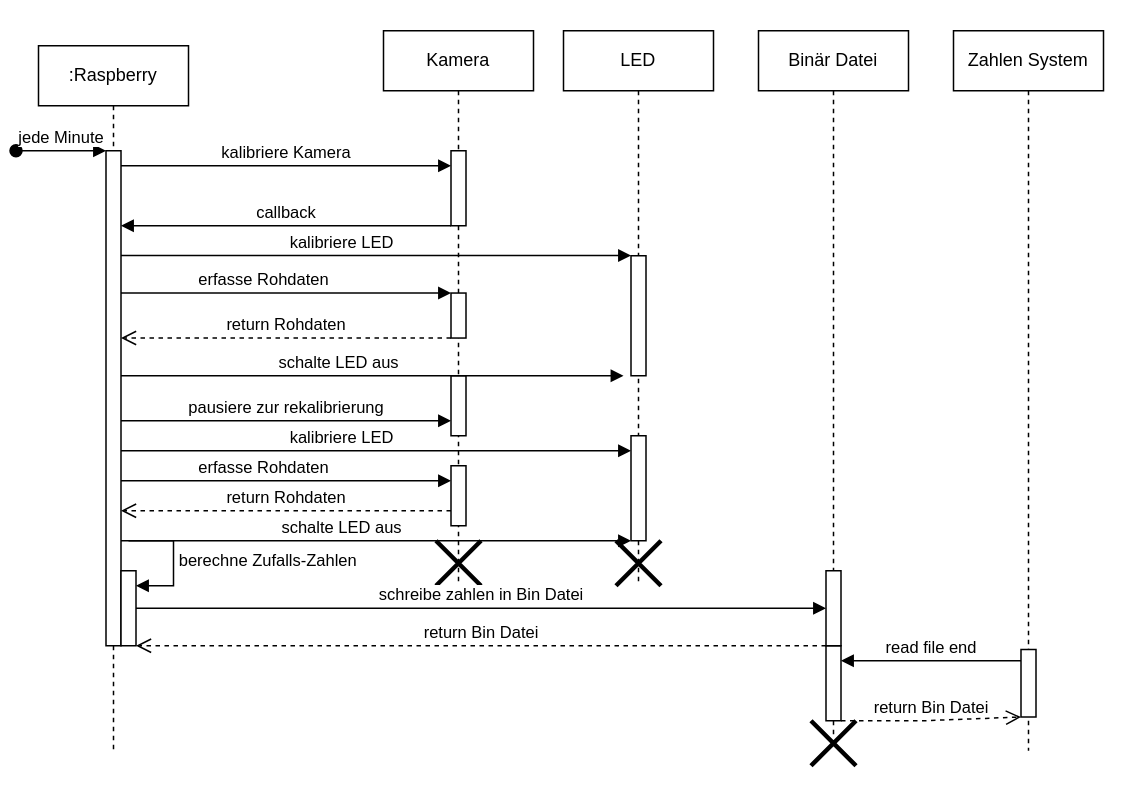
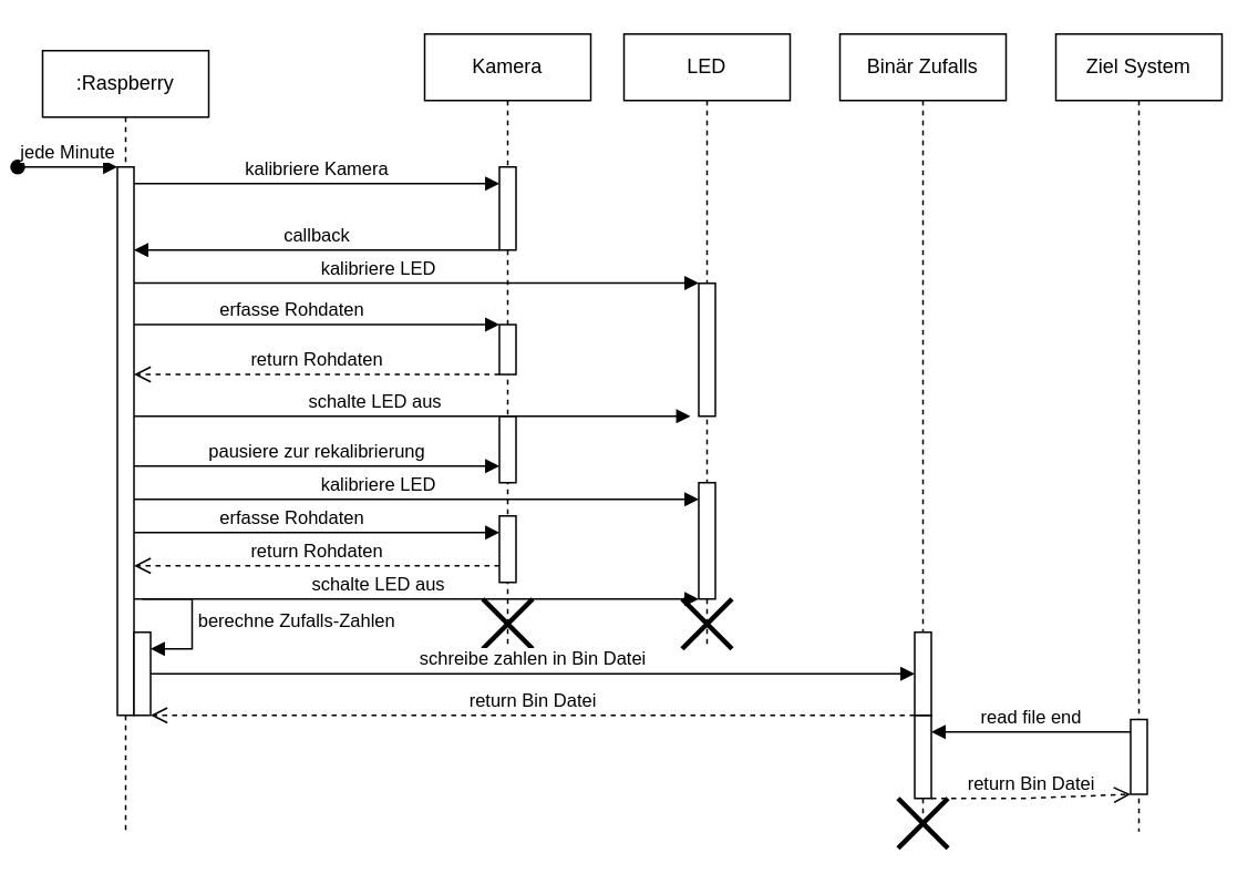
  <mxCell id="0" />
  <mxCell id="1" parent="0" />
  <mxCell id="2" value=":Raspberry" style="shape=umlLifeline;perimeter=lifelinePerimeter;whiteSpace=wrap;html=1;container=0;dropTarget=0;collapsible=0;recursiveResize=0;outlineConnect=0;portConstraint=eastwest;newEdgeStyle={&quot;edgeStyle&quot;:&quot;elbowEdgeStyle&quot;,&quot;elbow&quot;:&quot;vertical&quot;,&quot;curved&quot;:0,&quot;rounded&quot;:0};" parent="1" vertex="1"><mxGeometry x="20" y="30" width="100" height="470" as="geometry" /></mxCell>
  <mxCell id="3" value="" style="html=1;points=[];perimeter=orthogonalPerimeter;outlineConnect=0;targetShapes=umlLifeline;portConstraint=eastwest;newEdgeStyle={&quot;edgeStyle&quot;:&quot;elbowEdgeStyle&quot;,&quot;elbow&quot;:&quot;vertical&quot;,&quot;curved&quot;:0,&quot;rounded&quot;:0};" parent="2" vertex="1"><mxGeometry x="45" y="70" width="10" height="330" as="geometry" /></mxCell>
  <mxCell id="4" value="jede Minute" style="html=1;verticalAlign=bottom;startArrow=oval;endArrow=block;startSize=8;edgeStyle=elbowEdgeStyle;elbow=vertical;curved=0;rounded=0;" parent="2" target="3" edge="1"><mxGeometry relative="1" as="geometry"><mxPoint x="-15" y="70" as="sourcePoint" /></mxGeometry></mxCell>
  <mxCell id="5" value="" style="html=1;points=[[0,0,0,0,5],[0,1,0,0,-5],[1,0,0,0,5],[1,1,0,0,-5]];perimeter=orthogonalPerimeter;outlineConnect=0;targetShapes=umlLifeline;portConstraint=eastwest;newEdgeStyle={&quot;curved&quot;:0,&quot;rounded&quot;:0};" vertex="1" parent="2"><mxGeometry x="55" y="350" width="10" height="50" as="geometry" /></mxCell>
  <mxCell id="6" value="berechne Zufalls-Zahlen" style="html=1;align=left;spacingLeft=2;endArrow=block;rounded=0;edgeStyle=orthogonalEdgeStyle;curved=0;rounded=0;" edge="1" target="5" parent="2"><mxGeometry relative="1" as="geometry"><mxPoint x="60" y="330" as="sourcePoint" /><Array as="points"><mxPoint x="90" y="360" /></Array></mxGeometry></mxCell>
  <mxCell id="7" value="Kamera" style="shape=umlLifeline;perimeter=lifelinePerimeter;whiteSpace=wrap;html=1;container=0;dropTarget=0;collapsible=0;recursiveResize=0;outlineConnect=0;portConstraint=eastwest;newEdgeStyle={&quot;edgeStyle&quot;:&quot;elbowEdgeStyle&quot;,&quot;elbow&quot;:&quot;vertical&quot;,&quot;curved&quot;:0,&quot;rounded&quot;:0};" parent="1" vertex="1"><mxGeometry x="250" y="20" width="100" height="370" as="geometry" /></mxCell>
  <mxCell id="8" value="" style="html=1;points=[];perimeter=orthogonalPerimeter;outlineConnect=0;targetShapes=umlLifeline;portConstraint=eastwest;newEdgeStyle={&quot;edgeStyle&quot;:&quot;elbowEdgeStyle&quot;,&quot;elbow&quot;:&quot;vertical&quot;,&quot;curved&quot;:0,&quot;rounded&quot;:0};" parent="7" vertex="1"><mxGeometry x="45" y="80" width="10" height="50" as="geometry" /></mxCell>
  <mxCell id="9" value="" style="html=1;points=[];perimeter=orthogonalPerimeter;outlineConnect=0;targetShapes=umlLifeline;portConstraint=eastwest;newEdgeStyle={&quot;edgeStyle&quot;:&quot;elbowEdgeStyle&quot;,&quot;elbow&quot;:&quot;vertical&quot;,&quot;curved&quot;:0,&quot;rounded&quot;:0};" vertex="1" parent="7"><mxGeometry x="45" y="174.86" width="10" height="30" as="geometry" /></mxCell>
  <mxCell id="10" value="" style="html=1;points=[];perimeter=orthogonalPerimeter;outlineConnect=0;targetShapes=umlLifeline;portConstraint=eastwest;newEdgeStyle={&quot;edgeStyle&quot;:&quot;elbowEdgeStyle&quot;,&quot;elbow&quot;:&quot;vertical&quot;,&quot;curved&quot;:0,&quot;rounded&quot;:0};" vertex="1" parent="7"><mxGeometry x="45" y="230" width="10" height="40" as="geometry" /></mxCell>
  <mxCell id="11" value="" style="html=1;points=[];perimeter=orthogonalPerimeter;outlineConnect=0;targetShapes=umlLifeline;portConstraint=eastwest;newEdgeStyle={&quot;edgeStyle&quot;:&quot;elbowEdgeStyle&quot;,&quot;elbow&quot;:&quot;vertical&quot;,&quot;curved&quot;:0,&quot;rounded&quot;:0};" vertex="1" parent="7"><mxGeometry x="45" y="290" width="10" height="40" as="geometry" /></mxCell>
  <mxCell id="12" value="" style="shape=umlDestroy;whiteSpace=wrap;html=1;strokeWidth=3;targetShapes=umlLifeline;" vertex="1" parent="7"><mxGeometry x="35" y="340" width="30" height="30" as="geometry" /></mxCell>
  <mxCell id="13" value="kalibriere Kamera" style="html=1;verticalAlign=bottom;endArrow=block;edgeStyle=elbowEdgeStyle;elbow=vertical;curved=0;rounded=0;" parent="1" source="3" target="8" edge="1"><mxGeometry relative="1" as="geometry"><mxPoint x="135" y="120" as="sourcePoint" /><Array as="points"><mxPoint x="120" y="110" /></Array></mxGeometry></mxCell>
  <mxCell id="14" value="callback" style="html=1;verticalAlign=bottom;endArrow=block;edgeStyle=elbowEdgeStyle;elbow=vertical;curved=0;rounded=0;" parent="1" source="8" target="3" edge="1"><mxGeometry relative="1" as="geometry"><mxPoint x="115" y="150" as="sourcePoint" /><Array as="points"><mxPoint x="130" y="150" /></Array><mxPoint x="80" y="150" as="targetPoint" /></mxGeometry></mxCell>
  <mxCell id="15" value="LED" style="shape=umlLifeline;perimeter=lifelinePerimeter;whiteSpace=wrap;html=1;container=0;dropTarget=0;collapsible=0;recursiveResize=0;outlineConnect=0;portConstraint=eastwest;newEdgeStyle={&quot;edgeStyle&quot;:&quot;elbowEdgeStyle&quot;,&quot;elbow&quot;:&quot;vertical&quot;,&quot;curved&quot;:0,&quot;rounded&quot;:0};" vertex="1" parent="1"><mxGeometry x="370" y="20" width="100" height="370" as="geometry" /></mxCell>
  <mxCell id="16" value="" style="html=1;points=[];perimeter=orthogonalPerimeter;outlineConnect=0;targetShapes=umlLifeline;portConstraint=eastwest;newEdgeStyle={&quot;edgeStyle&quot;:&quot;elbowEdgeStyle&quot;,&quot;elbow&quot;:&quot;vertical&quot;,&quot;curved&quot;:0,&quot;rounded&quot;:0};" vertex="1" parent="15"><mxGeometry x="45" y="150" width="10" height="80" as="geometry" /></mxCell>
  <mxCell id="17" value="" style="html=1;points=[];perimeter=orthogonalPerimeter;outlineConnect=0;targetShapes=umlLifeline;portConstraint=eastwest;newEdgeStyle={&quot;edgeStyle&quot;:&quot;elbowEdgeStyle&quot;,&quot;elbow&quot;:&quot;vertical&quot;,&quot;curved&quot;:0,&quot;rounded&quot;:0};" vertex="1" parent="15"><mxGeometry x="45" y="270" width="10" height="70" as="geometry" /></mxCell>
  <mxCell id="18" value="" style="shape=umlDestroy;whiteSpace=wrap;html=1;strokeWidth=3;targetShapes=umlLifeline;" vertex="1" parent="15"><mxGeometry x="35" y="340" width="30" height="30" as="geometry" /></mxCell>
- <mxCell id="19" value="Zahlen System" style="shape=umlLifeline;perimeter=lifelinePerimeter;whiteSpace=wrap;html=1;container=0;dropTarget=0;collapsible=0;recursiveResize=0;outlineConnect=0;portConstraint=eastwest;newEdgeStyle={&quot;edgeStyle&quot;:&quot;elbowEdgeStyle&quot;,&quot;elbow&quot;:&quot;vertical&quot;,&quot;curved&quot;:0,&quot;rounded&quot;:0};" vertex="1" parent="1"><mxGeometry x="630" y="20" width="100" height="480" as="geometry" /></mxCell>
+ <mxCell id="19" value="Ziel System" style="shape=umlLifeline;perimeter=lifelinePerimeter;whiteSpace=wrap;html=1;container=0;dropTarget=0;collapsible=0;recursiveResize=0;outlineConnect=0;portConstraint=eastwest;newEdgeStyle={&quot;edgeStyle&quot;:&quot;elbowEdgeStyle&quot;,&quot;elbow&quot;:&quot;vertical&quot;,&quot;curved&quot;:0,&quot;rounded&quot;:0};" vertex="1" parent="1"><mxGeometry x="630" y="20" width="100" height="480" as="geometry" /></mxCell>
  <mxCell id="20" value="" style="html=1;points=[];perimeter=orthogonalPerimeter;outlineConnect=0;targetShapes=umlLifeline;portConstraint=eastwest;newEdgeStyle={&quot;edgeStyle&quot;:&quot;elbowEdgeStyle&quot;,&quot;elbow&quot;:&quot;vertical&quot;,&quot;curved&quot;:0,&quot;rounded&quot;:0};" vertex="1" parent="19"><mxGeometry x="45" y="412.5" width="10" height="45" as="geometry" /></mxCell>
  <mxCell id="21" value="kalibriere LED" style="html=1;verticalAlign=bottom;endArrow=block;edgeStyle=elbowEdgeStyle;elbow=vertical;curved=0;rounded=0;" edge="1" parent="1"><mxGeometry x="-0.136" relative="1" as="geometry"><mxPoint x="75" y="169.86" as="sourcePoint" /><Array as="points"><mxPoint x="270" y="169.86" /><mxPoint x="130" y="179.86" /></Array><mxPoint x="415" y="169.86" as="targetPoint" /><mxPoint as="offset" /></mxGeometry></mxCell>
  <mxCell id="22" value="erfasse Rohdaten" style="html=1;verticalAlign=bottom;endArrow=block;edgeStyle=elbowEdgeStyle;elbow=vertical;curved=0;rounded=0;" edge="1" parent="1"><mxGeometry x="-0.136" relative="1" as="geometry"><mxPoint x="75" y="194.86" as="sourcePoint" /><Array as="points"><mxPoint x="265" y="194.86" /><mxPoint x="125" y="204.86" /></Array><mxPoint x="295" y="194.86" as="targetPoint" /><mxPoint as="offset" /></mxGeometry></mxCell>
  <mxCell id="23" value="return Rohdaten" style="html=1;verticalAlign=bottom;endArrow=open;dashed=1;endSize=8;curved=0;rounded=0;" edge="1" parent="1"><mxGeometry relative="1" as="geometry"><mxPoint x="295" y="224.86" as="sourcePoint" /><mxPoint x="75" y="224.86" as="targetPoint" /></mxGeometry></mxCell>
- <mxCell id="24" value="Binär Datei" style="shape=umlLifeline;perimeter=lifelinePerimeter;whiteSpace=wrap;html=1;container=0;dropTarget=0;collapsible=0;recursiveResize=0;outlineConnect=0;portConstraint=eastwest;newEdgeStyle={&quot;edgeStyle&quot;:&quot;elbowEdgeStyle&quot;,&quot;elbow&quot;:&quot;vertical&quot;,&quot;curved&quot;:0,&quot;rounded&quot;:0};" vertex="1" parent="1"><mxGeometry x="500" y="20" width="100" height="470" as="geometry" /></mxCell>
+ <mxCell id="24" value="Binär Zufalls" style="shape=umlLifeline;perimeter=lifelinePerimeter;whiteSpace=wrap;html=1;container=0;dropTarget=0;collapsible=0;recursiveResize=0;outlineConnect=0;portConstraint=eastwest;newEdgeStyle={&quot;edgeStyle&quot;:&quot;elbowEdgeStyle&quot;,&quot;elbow&quot;:&quot;vertical&quot;,&quot;curved&quot;:0,&quot;rounded&quot;:0};" vertex="1" parent="1"><mxGeometry x="500" y="20" width="100" height="470" as="geometry" /></mxCell>
  <mxCell id="25" value="" style="html=1;points=[];perimeter=orthogonalPerimeter;outlineConnect=0;targetShapes=umlLifeline;portConstraint=eastwest;newEdgeStyle={&quot;edgeStyle&quot;:&quot;elbowEdgeStyle&quot;,&quot;elbow&quot;:&quot;vertical&quot;,&quot;curved&quot;:0,&quot;rounded&quot;:0};" vertex="1" parent="24"><mxGeometry x="45" y="410" width="10" height="50" as="geometry" /></mxCell>
  <mxCell id="26" value="pausiere zur rekalibrierung" style="html=1;verticalAlign=bottom;endArrow=block;edgeStyle=elbowEdgeStyle;elbow=vertical;curved=0;rounded=0;" edge="1" parent="1" target="10" source="3"><mxGeometry relative="1" as="geometry"><mxPoint x="80" y="280" as="sourcePoint" /><Array as="points"><mxPoint x="245" y="280" /><mxPoint x="120" y="300" /></Array><mxPoint x="300" y="280" as="targetPoint" /></mxGeometry></mxCell>
  <mxCell id="27" value="schalte LED aus" style="html=1;verticalAlign=bottom;endArrow=block;edgeStyle=elbowEdgeStyle;elbow=vertical;curved=0;rounded=0;" edge="1" parent="1" source="3"><mxGeometry x="-0.136" relative="1" as="geometry"><mxPoint x="90" y="250" as="sourcePoint" /><Array as="points"><mxPoint x="265" y="250" /><mxPoint x="125" y="260" /></Array><mxPoint x="410" y="250" as="targetPoint" /><mxPoint as="offset" /></mxGeometry></mxCell>
  <mxCell id="28" value="kalibriere LED" style="html=1;verticalAlign=bottom;endArrow=block;edgeStyle=elbowEdgeStyle;elbow=vertical;curved=0;rounded=0;" edge="1" parent="1" source="3" target="17"><mxGeometry x="-0.136" relative="1" as="geometry"><mxPoint x="70" y="300" as="sourcePoint" /><Array as="points"><mxPoint x="265" y="300" /><mxPoint x="125" y="310" /></Array><mxPoint x="410" y="300" as="targetPoint" /><mxPoint as="offset" /></mxGeometry></mxCell>
  <mxCell id="29" value="schalte LED aus" style="html=1;verticalAlign=bottom;endArrow=block;edgeStyle=elbowEdgeStyle;elbow=vertical;curved=0;rounded=0;" edge="1" parent="1" source="3" target="17"><mxGeometry x="-0.137" relative="1" as="geometry"><mxPoint x="80" y="360" as="sourcePoint" /><Array as="points"><mxPoint x="270" y="360" /><mxPoint x="130" y="370" /></Array><mxPoint x="415" y="360" as="targetPoint" /><mxPoint as="offset" /></mxGeometry></mxCell>
  <mxCell id="30" value="erfasse Rohdaten" style="html=1;verticalAlign=bottom;endArrow=block;edgeStyle=elbowEdgeStyle;elbow=vertical;curved=0;rounded=0;" edge="1" parent="1" source="3" target="11"><mxGeometry x="-0.136" relative="1" as="geometry"><mxPoint x="70" y="320" as="sourcePoint" /><Array as="points"><mxPoint x="260" y="320" /><mxPoint x="120" y="330" /></Array><mxPoint x="290" y="320" as="targetPoint" /><mxPoint as="offset" /></mxGeometry></mxCell>
  <mxCell id="31" value="return Rohdaten" style="html=1;verticalAlign=bottom;endArrow=open;dashed=1;endSize=8;curved=0;rounded=0;" edge="1" parent="1" source="11" target="3"><mxGeometry relative="1" as="geometry"><mxPoint x="290" y="350" as="sourcePoint" /><mxPoint x="70" y="350" as="targetPoint" /><Array as="points"><mxPoint x="200" y="340" /></Array></mxGeometry></mxCell>
  <mxCell id="32" value="" style="html=1;points=[];perimeter=orthogonalPerimeter;outlineConnect=0;targetShapes=umlLifeline;portConstraint=eastwest;newEdgeStyle={&quot;edgeStyle&quot;:&quot;elbowEdgeStyle&quot;,&quot;elbow&quot;:&quot;vertical&quot;,&quot;curved&quot;:0,&quot;rounded&quot;:0};" vertex="1" parent="1"><mxGeometry x="545" y="380" width="10" height="50" as="geometry" /></mxCell>
  <mxCell id="33" value="schreibe zahlen in Bin Datei" style="html=1;verticalAlign=bottom;endArrow=block;curved=0;rounded=0;" edge="1" parent="1" source="5" target="32"><mxGeometry width="80" relative="1" as="geometry"><mxPoint x="90" y="410" as="sourcePoint" /><mxPoint x="170" y="410" as="targetPoint" /></mxGeometry></mxCell>
  <mxCell id="34" value="return Bin Datei" style="html=1;verticalAlign=bottom;endArrow=open;dashed=1;endSize=8;curved=0;rounded=0;" edge="1" parent="1"><mxGeometry relative="1" as="geometry"><mxPoint x="545" y="430" as="sourcePoint" /><mxPoint x="85" y="430" as="targetPoint" /></mxGeometry></mxCell>
  <mxCell id="35" value="" style="shape=umlDestroy;whiteSpace=wrap;html=1;strokeWidth=3;targetShapes=umlLifeline;" vertex="1" parent="1"><mxGeometry x="535" y="480" width="30" height="30" as="geometry" /></mxCell>
  <mxCell id="36" value="read file end" style="html=1;verticalAlign=bottom;endArrow=block;edgeStyle=elbowEdgeStyle;elbow=vertical;curved=0;rounded=0;" edge="1" parent="1"><mxGeometry relative="1" as="geometry"><mxPoint x="675" y="440" as="sourcePoint" /><Array as="points"><mxPoint x="635" y="440" /></Array><mxPoint x="555" y="440" as="targetPoint" /></mxGeometry></mxCell>
  <mxCell id="37" value="return Bin Datei" style="html=1;verticalAlign=bottom;endArrow=open;dashed=1;endSize=8;curved=0;rounded=0;" edge="1" parent="1" source="25" target="20"><mxGeometry relative="1" as="geometry"><mxPoint x="390" y="550" as="sourcePoint" /><mxPoint x="680" y="550" as="targetPoint" /><Array as="points"><mxPoint x="610" y="480" /></Array></mxGeometry></mxCell>
